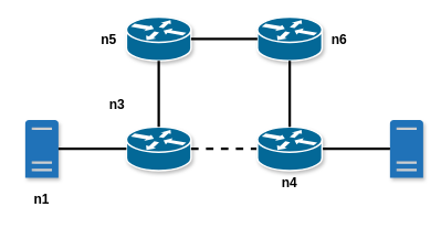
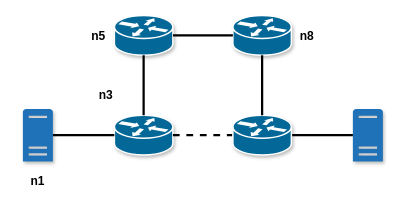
  <mxCell id="0" />
  <mxCell id="1" parent="0" />
  <mxCell id="2" value="" style="shape=mxgraph.cisco.routers.router;html=1;pointerEvents=1;dashed=0;fillColor=#036897;strokeColor=#ffffff;strokeWidth=2;verticalLabelPosition=bottom;verticalAlign=top;align=center;outlineConnect=0;shadow=1;" parent="1" vertex="1"><mxGeometry x="152" y="153" width="78" height="53" as="geometry" /></mxCell>
  <mxCell id="3" value="" style="sketch=0;pointerEvents=1;shadow=1;dashed=0;html=1;strokeColor=none;labelPosition=center;verticalLabelPosition=bottom;verticalAlign=top;outlineConnect=0;align=center;shape=mxgraph.office.servers.physical_host;fillColor=#2072B8;" parent="1" vertex="1"><mxGeometry x="30" y="144.5" width="40" height="70" as="geometry" /></mxCell>
  <mxCell id="4" value="" style="sketch=0;pointerEvents=1;shadow=1;dashed=0;html=1;strokeColor=none;labelPosition=center;verticalLabelPosition=bottom;verticalAlign=top;outlineConnect=0;align=center;shape=mxgraph.office.servers.physical_host;fillColor=#2072B8;" parent="1" vertex="1"><mxGeometry x="470" y="144.5" width="40" height="70" as="geometry" /></mxCell>
  <mxCell id="5" value="" style="endArrow=none;html=1;rounded=0;strokeWidth=3;exitX=0;exitY=0.5;exitDx=0;exitDy=0;exitPerimeter=0;" parent="1" source="2" target="3" edge="1"><mxGeometry width="50" height="50" relative="1" as="geometry"><mxPoint x="220" y="303" as="sourcePoint" /><mxPoint x="270" y="253" as="targetPoint" /></mxGeometry></mxCell>
  <mxCell id="6" value="" style="endArrow=none;html=1;rounded=0;strokeWidth=3;exitX=1;exitY=0.5;exitDx=0;exitDy=0;exitPerimeter=0;" parent="1" source="10" target="4" edge="1"><mxGeometry width="50" height="50" relative="1" as="geometry"><mxPoint x="230" y="313" as="sourcePoint" /><mxPoint x="280" y="263" as="targetPoint" /></mxGeometry></mxCell>
  <mxCell id="7" value="" style="endArrow=none;html=1;rounded=0;strokeWidth=3;exitX=1;exitY=0.5;exitDx=0;exitDy=0;exitPerimeter=0;entryX=0;entryY=0.5;entryDx=0;entryDy=0;entryPerimeter=0;dashed=1;jumpSize=6;" parent="1" source="2" target="10" edge="1"><mxGeometry width="50" height="50" relative="1" as="geometry"><mxPoint x="260" y="343" as="sourcePoint" /><mxPoint x="310" y="293" as="targetPoint" /></mxGeometry></mxCell>
  <mxCell id="8" value="&lt;b&gt;&lt;font style=&quot;font-size: 16px&quot;&gt;n3&lt;/font&gt;&lt;/b&gt;" style="text;html=1;strokeColor=none;fillColor=none;align=center;verticalAlign=middle;whiteSpace=wrap;rounded=0;" parent="1" vertex="1"><mxGeometry x="111" y="111" width="60" height="30" as="geometry" /></mxCell>
  <mxCell id="9" value="&lt;b&gt;&lt;font style=&quot;font-size: 16px&quot;&gt;n1&lt;/font&gt;&lt;/b&gt;" style="text;html=1;strokeColor=none;fillColor=none;align=center;verticalAlign=middle;whiteSpace=wrap;rounded=0;" parent="1" vertex="1"><mxGeometry x="20" y="224.5" width="60" height="30" as="geometry" /></mxCell>
  <mxCell id="10" value="" style="shape=mxgraph.cisco.routers.router;html=1;pointerEvents=1;dashed=0;fillColor=#036897;strokeColor=#ffffff;strokeWidth=2;verticalLabelPosition=bottom;verticalAlign=top;align=center;outlineConnect=0;shadow=1;" parent="1" vertex="1"><mxGeometry x="310" y="153" width="78" height="53" as="geometry" /></mxCell>
- <mxCell id="11" value="&lt;b&gt;&lt;font style=&quot;font-size: 16px&quot;&gt;n4&lt;/font&gt;&lt;/b&gt;" style="text;html=1;strokeColor=none;fillColor=none;align=center;verticalAlign=middle;whiteSpace=wrap;rounded=0;" parent="1" vertex="1"><mxGeometry x="319" y="206" width="60" height="30" as="geometry" /></mxCell>
  <mxCell id="12" value="" style="shape=mxgraph.cisco.routers.router;html=1;pointerEvents=1;dashed=0;fillColor=#036897;strokeColor=#ffffff;strokeWidth=2;verticalLabelPosition=bottom;verticalAlign=top;align=center;outlineConnect=0;shadow=1;" parent="1" vertex="1"><mxGeometry x="152" y="20" width="78" height="53" as="geometry" /></mxCell>
  <mxCell id="13" value="" style="shape=mxgraph.cisco.routers.router;html=1;pointerEvents=1;dashed=0;fillColor=#036897;strokeColor=#ffffff;strokeWidth=2;verticalLabelPosition=bottom;verticalAlign=top;align=center;outlineConnect=0;shadow=1;" parent="1" vertex="1"><mxGeometry x="310" y="20" width="78" height="53" as="geometry" /></mxCell>
  <mxCell id="14" value="" style="endArrow=none;html=1;rounded=0;strokeWidth=3;exitX=0.5;exitY=0;exitDx=0;exitDy=0;exitPerimeter=0;entryX=0.5;entryY=1;entryDx=0;entryDy=0;entryPerimeter=0;" parent="1" source="2" target="12" edge="1"><mxGeometry width="50" height="50" relative="1" as="geometry"><mxPoint x="162" y="189.5" as="sourcePoint" /><mxPoint x="80" y="189.5" as="targetPoint" /></mxGeometry></mxCell>
  <mxCell id="15" value="" style="endArrow=none;html=1;rounded=0;strokeWidth=3;exitX=0.5;exitY=0;exitDx=0;exitDy=0;exitPerimeter=0;entryX=0.5;entryY=1;entryDx=0;entryDy=0;entryPerimeter=0;" parent="1" source="10" target="13" edge="1"><mxGeometry width="50" height="50" relative="1" as="geometry"><mxPoint x="172" y="199.5" as="sourcePoint" /><mxPoint x="90" y="199.5" as="targetPoint" /></mxGeometry></mxCell>
  <mxCell id="16" value="" style="endArrow=none;html=1;rounded=0;strokeWidth=3;exitX=0;exitY=0.5;exitDx=0;exitDy=0;exitPerimeter=0;entryX=1;entryY=0.5;entryDx=0;entryDy=0;entryPerimeter=0;" parent="1" source="13" target="12" edge="1"><mxGeometry width="50" height="50" relative="1" as="geometry"><mxPoint x="182" y="209.5" as="sourcePoint" /><mxPoint x="100" y="209.5" as="targetPoint" /></mxGeometry></mxCell>
  <mxCell id="17" value="&lt;b&gt;&lt;font style=&quot;font-size: 16px&quot;&gt;n5&lt;/font&gt;&lt;/b&gt;" style="text;html=1;strokeColor=none;fillColor=none;align=center;verticalAlign=middle;whiteSpace=wrap;rounded=0;" parent="1" vertex="1"><mxGeometry x="101" y="31.5" width="60" height="30" as="geometry" /></mxCell>
- <mxCell id="18" value="&lt;b&gt;&lt;font style=&quot;font-size: 16px&quot;&gt;n6&lt;/font&gt;&lt;/b&gt;" style="text;html=1;strokeColor=none;fillColor=none;align=center;verticalAlign=middle;whiteSpace=wrap;rounded=0;" parent="1" vertex="1"><mxGeometry x="379" y="31.5" width="60" height="30" as="geometry" /></mxCell>
+ <mxCell id="18" value="&lt;b&gt;&lt;font style=&quot;font-size: 16px&quot;&gt;n8&lt;/font&gt;&lt;/b&gt;" style="text;html=1;strokeColor=none;fillColor=none;align=center;verticalAlign=middle;whiteSpace=wrap;rounded=0;" parent="1" vertex="1"><mxGeometry x="379" y="31.5" width="60" height="30" as="geometry" /></mxCell>
